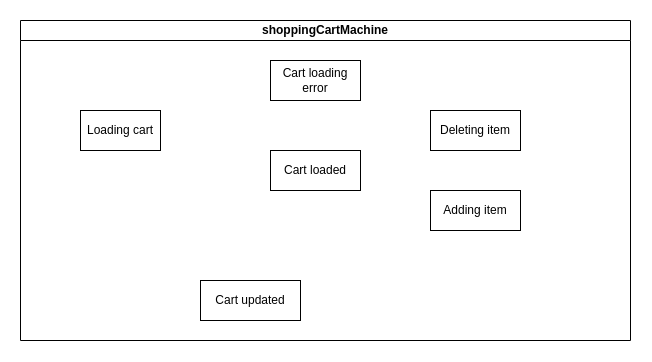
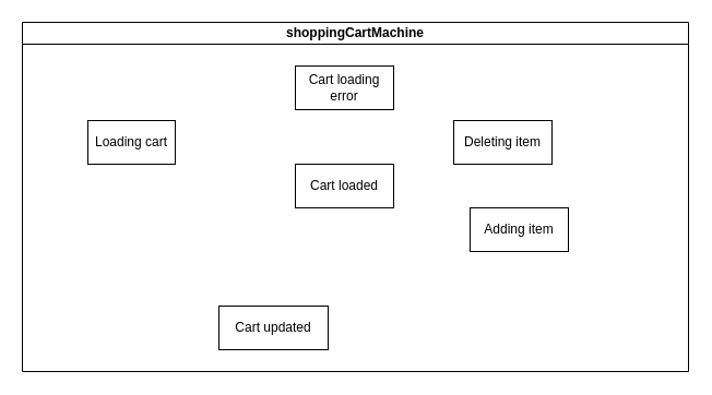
  <mxCell id="0" />
  <mxCell id="1" parent="0" />
  <mxCell id="2" style="edgeStyle=elbowEdgeStyle;html=1;entryX=0;entryY=0.5;entryDx=0;entryDy=0;strokeColor=#FFFFFF;fillColor=#FFFFFF;" edge="1" parent="1" source="4" target="5"><mxGeometry relative="1" as="geometry" /></mxCell>
  <mxCell id="3" style="edgeStyle=elbowEdgeStyle;html=1;strokeColor=#FFFFFF;fillColor=#FFFFFF;" edge="1" parent="1" source="4" target="14"><mxGeometry relative="1" as="geometry" /></mxCell>
  <mxCell id="4" value="Loading cart" style="rounded=0;whiteSpace=wrap;html=1;" vertex="1" parent="1"><mxGeometry x="80" y="110" width="80" height="40" as="geometry" /></mxCell>
  <mxCell id="5" value="Cart loading error" style="rounded=0;whiteSpace=wrap;html=1;" vertex="1" parent="1"><mxGeometry x="270" y="60" width="90" height="40" as="geometry" /></mxCell>
  <mxCell id="6" style="edgeStyle=elbowEdgeStyle;html=1;entryX=0;entryY=0.5;entryDx=0;entryDy=0;strokeColor=#FFFFFF;fillColor=#FFFFFF;" edge="1" parent="1" source="8" target="13"><mxGeometry relative="1" as="geometry" /></mxCell>
  <mxCell id="7" style="edgeStyle=elbowEdgeStyle;html=1;entryX=0;entryY=0.5;entryDx=0;entryDy=0;exitX=1;exitY=0.25;exitDx=0;exitDy=0;strokeColor=#FFFFFF;fillColor=#FFFFFF;" edge="1" parent="1" source="8" target="10"><mxGeometry relative="1" as="geometry" /></mxCell>
  <mxCell id="8" value="Cart loaded" style="rounded=0;whiteSpace=wrap;html=1;" vertex="1" parent="1"><mxGeometry x="270" y="150" width="90" height="40" as="geometry" /></mxCell>
  <mxCell id="9" style="edgeStyle=elbowEdgeStyle;html=1;entryX=1;entryY=0.75;entryDx=0;entryDy=0;exitX=1;exitY=0.5;exitDx=0;exitDy=0;strokeColor=#FFFFFF;fillColor=#FFFFFF;" edge="1" parent="1" source="10" target="12"><mxGeometry relative="1" as="geometry"><mxPoint x="610" y="250" as="sourcePoint" /><Array as="points"><mxPoint x="570" y="310" /><mxPoint x="570" y="200" /></Array></mxGeometry></mxCell>
- <mxCell id="10" value="Deleting item" style="rounded=0;whiteSpace=wrap;html=1;" vertex="1" parent="1"><mxGeometry x="430" y="110" width="90" height="40" as="geometry" /></mxCell>
+ <mxCell id="10" value="Deleting item" style="rounded=0;whiteSpace=wrap;html=1;" vertex="1" parent="1"><mxGeometry x="415" y="110" width="90" height="40" as="geometry" /></mxCell>
  <mxCell id="11" style="edgeStyle=elbowEdgeStyle;html=1;entryX=0.5;entryY=1;entryDx=0;entryDy=0;strokeColor=#FFFFFF;fillColor=#FFFFFF;" edge="1" parent="1" source="12" target="4"><mxGeometry relative="1" as="geometry"><Array as="points"><mxPoint x="120" y="230" /></Array></mxGeometry></mxCell>
  <mxCell id="12" value="Cart updated" style="rounded=0;whiteSpace=wrap;html=1;" vertex="1" parent="1"><mxGeometry x="200" y="280" width="100" height="40" as="geometry" /></mxCell>
  <mxCell id="13" value="Adding item" style="rounded=0;whiteSpace=wrap;html=1;" vertex="1" parent="1"><mxGeometry x="430" y="190" width="90" height="40" as="geometry" /></mxCell>
  <mxCell id="14" value="shoppingCartMachine" style="swimlane;whiteSpace=wrap;html=1;startSize=20;" vertex="1" parent="1"><mxGeometry x="20" y="20" width="610" height="320" as="geometry"><mxRectangle x="90" y="40" width="170" height="30" as="alternateBounds" /></mxGeometry></mxCell>
